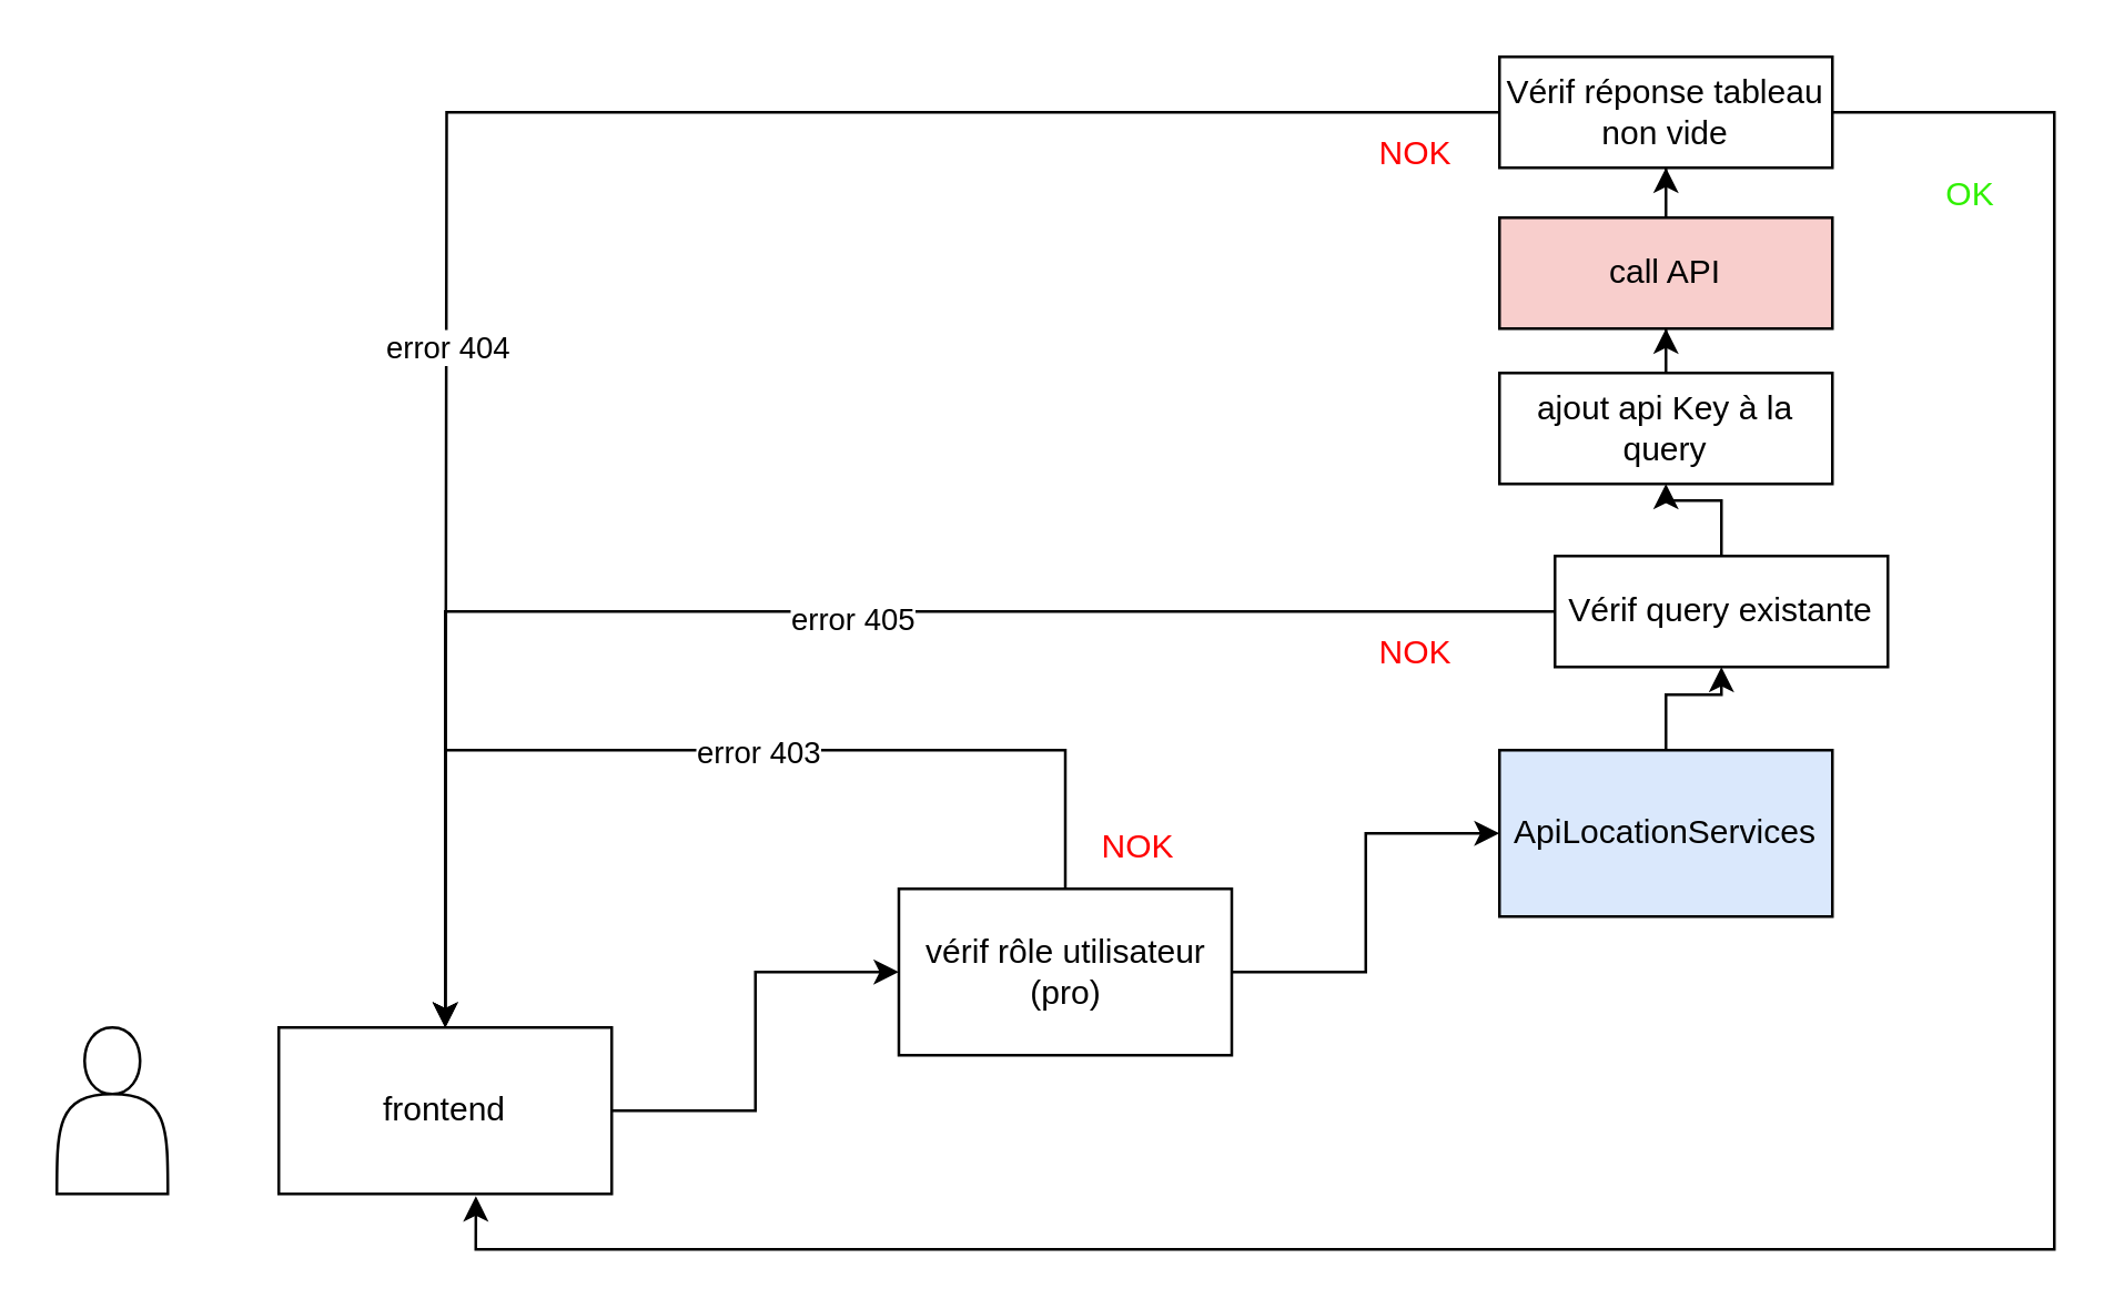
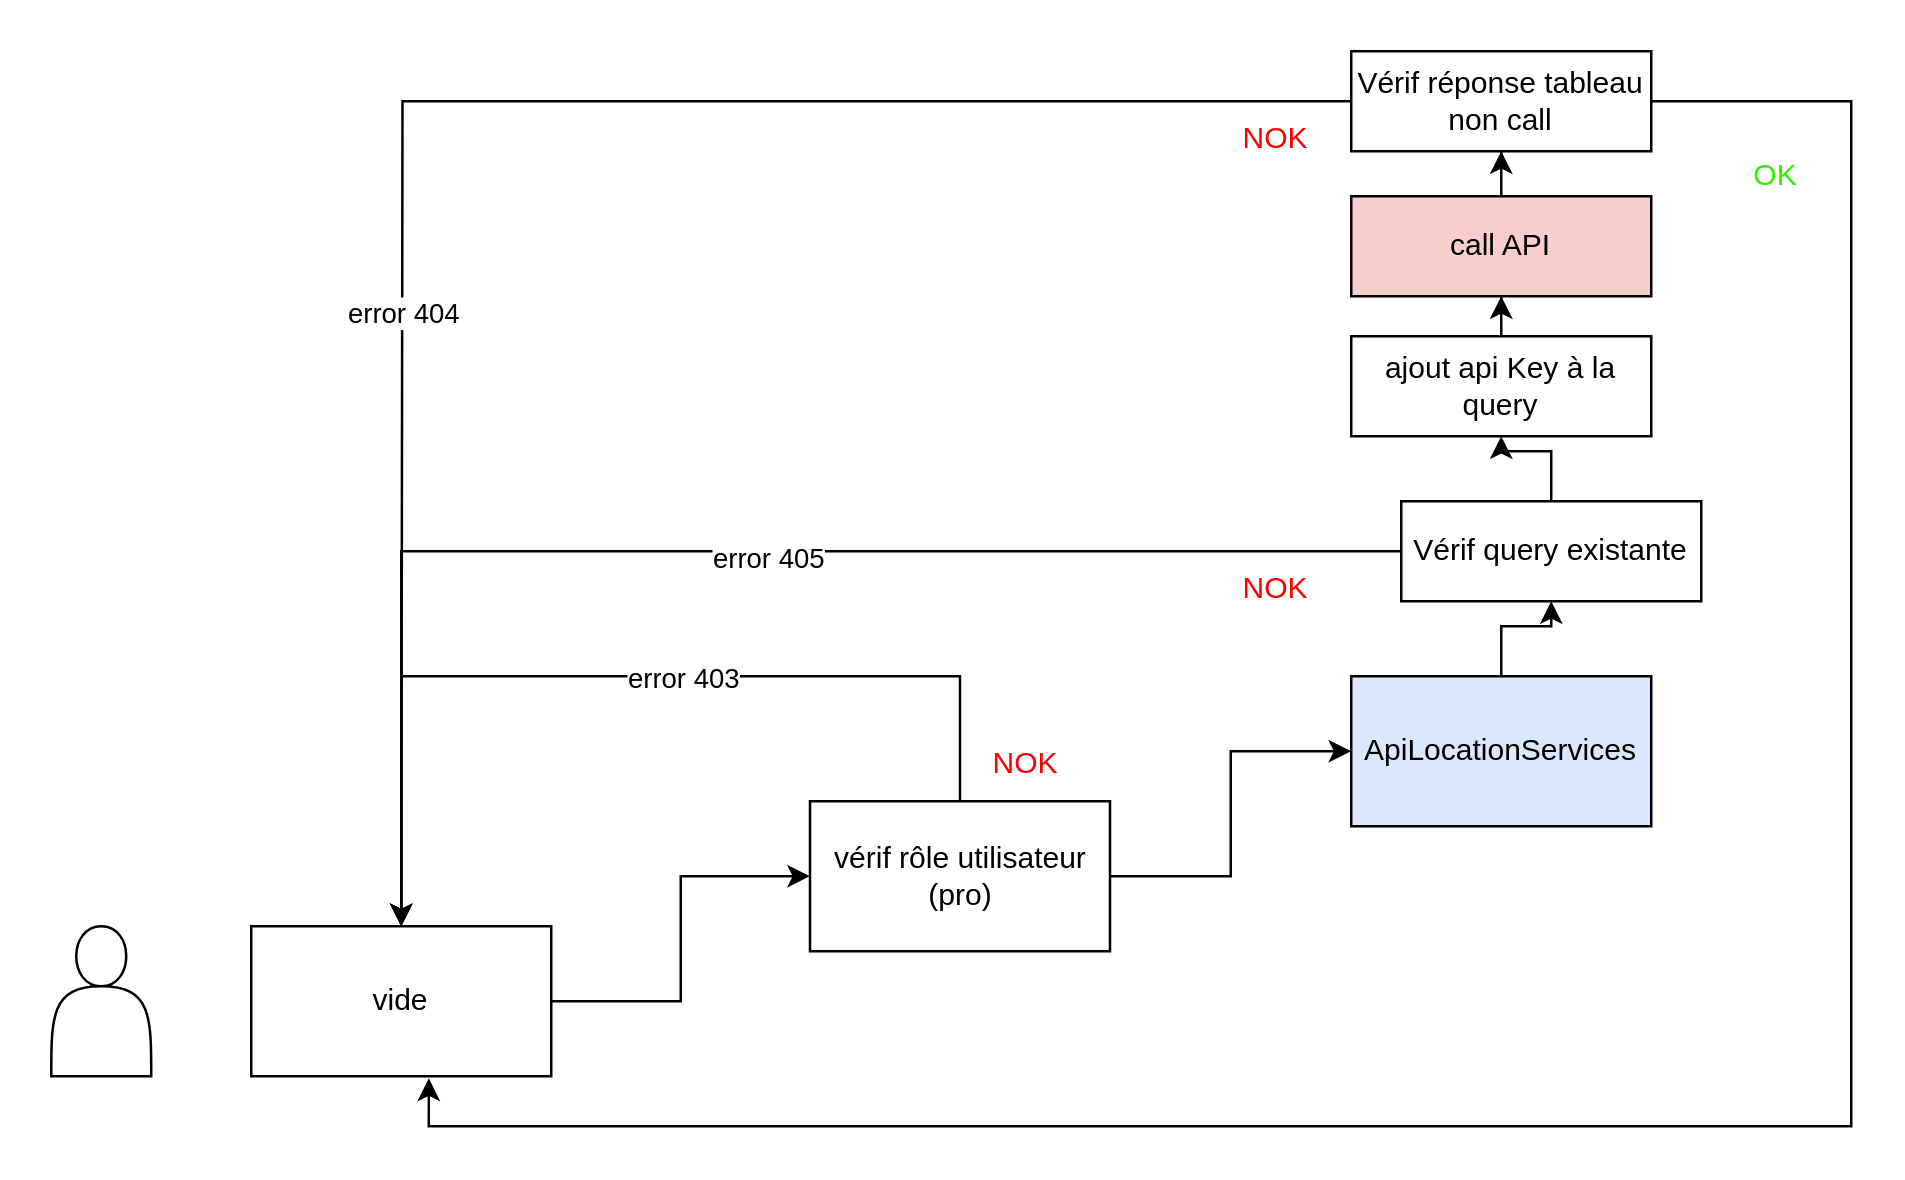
  <mxCell id="0" />
  <mxCell id="1" parent="0" />
  <mxCell id="2" value="" style="shape=actor;whiteSpace=wrap;html=1;" vertex="1" parent="1"><mxGeometry x="20" y="370" width="40" height="60" as="geometry" /></mxCell>
  <mxCell id="3" style="edgeStyle=orthogonalEdgeStyle;rounded=0;orthogonalLoop=1;jettySize=auto;html=1;entryX=0;entryY=0.5;entryDx=0;entryDy=0;" edge="1" parent="1" source="4" target="25"><mxGeometry relative="1" as="geometry" /></mxCell>
- <mxCell id="4" value="frontend" style="rounded=0;whiteSpace=wrap;html=1;" vertex="1" parent="1"><mxGeometry x="100" y="370" width="120" height="60" as="geometry" /></mxCell>
+ <mxCell id="4" value="vide" style="rounded=0;whiteSpace=wrap;html=1;" vertex="1" parent="1"><mxGeometry x="100" y="370" width="120" height="60" as="geometry" /></mxCell>
  <mxCell id="5" style="edgeStyle=orthogonalEdgeStyle;rounded=0;orthogonalLoop=1;jettySize=auto;html=1;" edge="1" parent="1" source="6" target="11"><mxGeometry relative="1" as="geometry" /></mxCell>
  <mxCell id="6" value="ApiLocationServices" style="rounded=0;whiteSpace=wrap;html=1;fillColor=#dae8fc;" vertex="1" parent="1"><mxGeometry x="540" y="270" width="120" height="60" as="geometry" /></mxCell>
  <mxCell id="7" value="OK" style="text;html=1;align=center;verticalAlign=middle;whiteSpace=wrap;rounded=0;fontColor=#30F000;" vertex="1" parent="1"><mxGeometry x="680" y="55" width="60" height="30" as="geometry" /></mxCell>
  <mxCell id="8" style="edgeStyle=orthogonalEdgeStyle;rounded=0;orthogonalLoop=1;jettySize=auto;html=1;" edge="1" parent="1" source="11" target="13"><mxGeometry relative="1" as="geometry" /></mxCell>
  <mxCell id="9" style="edgeStyle=orthogonalEdgeStyle;rounded=0;orthogonalLoop=1;jettySize=auto;html=1;entryX=0.5;entryY=0;entryDx=0;entryDy=0;" edge="1" parent="1" source="11" target="4"><mxGeometry relative="1" as="geometry" /></mxCell>
  <mxCell id="10" value="error 405" style="edgeLabel;html=1;align=center;verticalAlign=middle;resizable=0;points=[];" vertex="1" connectable="0" parent="9"><mxGeometry x="-0.075" y="2" relative="1" as="geometry"><mxPoint as="offset" /></mxGeometry></mxCell>
  <mxCell id="11" value="Vérif query existante" style="rounded=0;whiteSpace=wrap;html=1;" vertex="1" parent="1"><mxGeometry x="560" y="200" width="120" height="40" as="geometry" /></mxCell>
  <mxCell id="12" style="edgeStyle=orthogonalEdgeStyle;rounded=0;orthogonalLoop=1;jettySize=auto;html=1;" edge="1" parent="1" source="13" target="15"><mxGeometry relative="1" as="geometry" /></mxCell>
  <mxCell id="13" value="ajout api Key à la query" style="rounded=0;whiteSpace=wrap;html=1;" vertex="1" parent="1"><mxGeometry x="540" y="134" width="120" height="40" as="geometry" /></mxCell>
  <mxCell id="14" style="edgeStyle=orthogonalEdgeStyle;rounded=0;orthogonalLoop=1;jettySize=auto;html=1;entryX=0.5;entryY=1;entryDx=0;entryDy=0;" edge="1" parent="1" source="15" target="18"><mxGeometry relative="1" as="geometry" /></mxCell>
  <mxCell id="15" value="call API" style="rounded=0;whiteSpace=wrap;html=1;fillColor=#f8cecc;" vertex="1" parent="1"><mxGeometry x="540" y="78" width="120" height="40" as="geometry" /></mxCell>
  <mxCell id="16" style="edgeStyle=orthogonalEdgeStyle;rounded=0;orthogonalLoop=1;jettySize=auto;html=1;" edge="1" parent="1" source="18"><mxGeometry relative="1" as="geometry"><mxPoint x="160" y="370" as="targetPoint" /></mxGeometry></mxCell>
  <mxCell id="17" value="error 404" style="edgeLabel;html=1;align=center;verticalAlign=middle;resizable=0;points=[];" vertex="1" connectable="0" parent="16"><mxGeometry x="0.307" relative="1" as="geometry"><mxPoint as="offset" /></mxGeometry></mxCell>
- <mxCell id="18" value="Vérif réponse tableau non vide" style="rounded=0;whiteSpace=wrap;html=1;spacing=2;spacingTop=0;" vertex="1" parent="1"><mxGeometry x="540" y="20" width="120" height="40" as="geometry" /></mxCell>
+ <mxCell id="18" value="Vérif réponse tableau non call" style="rounded=0;whiteSpace=wrap;html=1;spacing=2;spacingTop=0;" vertex="1" parent="1"><mxGeometry x="540" y="20" width="120" height="40" as="geometry" /></mxCell>
  <mxCell id="19" value="&lt;font color=&quot;#ff0000&quot;&gt;NOK&lt;/font&gt;" style="text;html=1;align=center;verticalAlign=middle;whiteSpace=wrap;rounded=0;fontColor=#30F000;" vertex="1" parent="1"><mxGeometry x="480" y="40" width="60" height="30" as="geometry" /></mxCell>
  <mxCell id="20" value="&lt;font color=&quot;#ff0000&quot;&gt;NOK&lt;/font&gt;" style="text;html=1;align=center;verticalAlign=middle;whiteSpace=wrap;rounded=0;fontColor=#30F000;" vertex="1" parent="1"><mxGeometry x="480" y="220" width="60" height="30" as="geometry" /></mxCell>
  <mxCell id="21" style="edgeStyle=orthogonalEdgeStyle;rounded=0;orthogonalLoop=1;jettySize=auto;html=1;entryX=0.592;entryY=1.014;entryDx=0;entryDy=0;entryPerimeter=0;" edge="1" parent="1" source="18" target="4"><mxGeometry relative="1" as="geometry"><Array as="points"><mxPoint x="740" y="40" /><mxPoint x="740" y="450" /><mxPoint x="171" y="450" /></Array></mxGeometry></mxCell>
  <mxCell id="22" style="edgeStyle=orthogonalEdgeStyle;rounded=0;orthogonalLoop=1;jettySize=auto;html=1;" edge="1" parent="1" source="25" target="6"><mxGeometry relative="1" as="geometry" /></mxCell>
  <mxCell id="23" style="edgeStyle=orthogonalEdgeStyle;rounded=0;orthogonalLoop=1;jettySize=auto;html=1;entryX=0.5;entryY=0;entryDx=0;entryDy=0;" edge="1" parent="1" source="25" target="4"><mxGeometry relative="1" as="geometry"><Array as="points"><mxPoint x="384" y="270" /><mxPoint x="160" y="270" /></Array></mxGeometry></mxCell>
  <mxCell id="24" value="error 403" style="edgeLabel;html=1;align=center;verticalAlign=middle;resizable=0;points=[];" vertex="1" connectable="0" parent="23"><mxGeometry x="-0.136" relative="1" as="geometry"><mxPoint as="offset" /></mxGeometry></mxCell>
  <mxCell id="25" value="vérif rôle utilisateur (pro)" style="rounded=0;whiteSpace=wrap;html=1;" vertex="1" parent="1"><mxGeometry x="323.5" y="320" width="120" height="60" as="geometry" /></mxCell>
  <mxCell id="26" value="&lt;font color=&quot;#ff0000&quot;&gt;NOK&lt;/font&gt;" style="text;html=1;align=center;verticalAlign=middle;whiteSpace=wrap;rounded=0;fontColor=#30F000;" vertex="1" parent="1"><mxGeometry x="380" y="290" width="60" height="30" as="geometry" /></mxCell>
